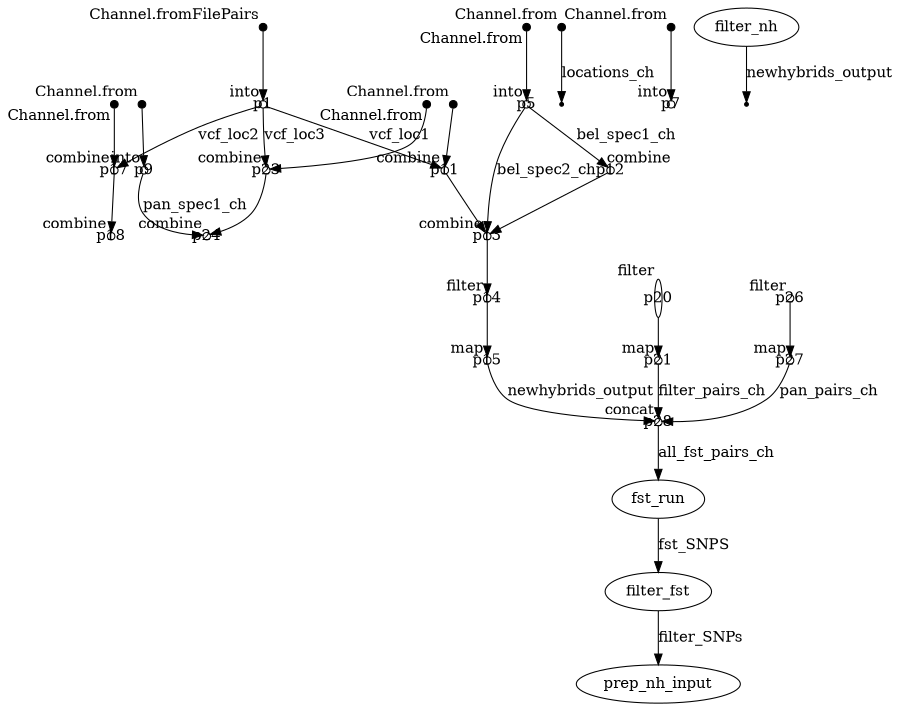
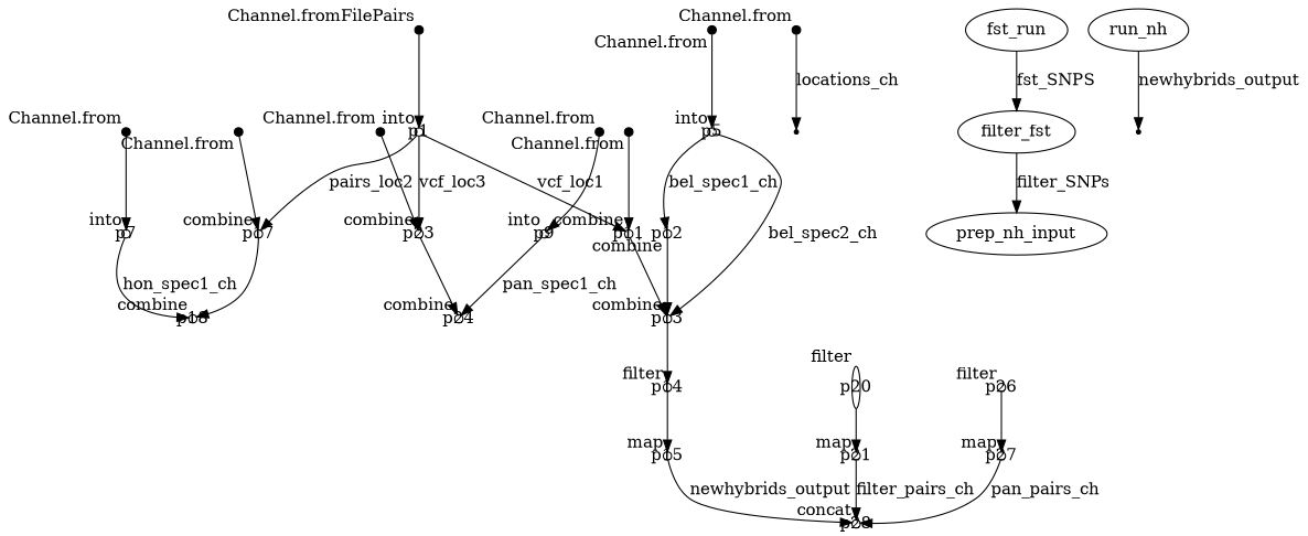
  digraph {
    node [fixedsize=true shape=circle xlabel=combine]
    p0 [shape=point width=0.1 xlabel="Channel.fromFilePairs"]
    p1 [width=0.1 xlabel=into]
    p17 [width=0.1]
    p23 [width=0.1]
    p11 [width=0.1]
    p18 [width=0.1]
    p24 [width=0.1]
    p13 [width=0.1]
    p12 [width=0.1]
    p2 [shape=point width=0.1 xlabel="Channel.from"]
    p3 [shape=point fixedsize="" xlabel=""]
    p4 [shape=point width=0.1 xlabel="Channel.from"]
    p5 [width=0.1 xlabel=into]
    p14 [width=0.1 xlabel=filter]
    p15 [width=0.1 xlabel=map]
    p6 [shape=point width=0.1 xlabel="Channel.from"]
    p7 [width=0.1 xlabel=into]
    p20 [shape=ellipse width=0.1 xlabel=filter]
    p21 [width=0.1 xlabel=map]
    p8 [shape=point width=0.1 xlabel="Channel.from"]
    p9 [width=0.1 xlabel=into]
    p26 [width=0.1 xlabel=filter]
    p27 [width=0.1 xlabel=map]
    p10 [shape=point width=0.1 xlabel="Channel.from"]
    p28 [width=0.1 xlabel=concat]
    n26 [label=fst_run fixedsize="" shape="" xlabel=""]
    n27 [label=filter_fst fixedsize="" shape="" xlabel=""]
    p16 [shape=point width=0.1 xlabel="Channel.from"]
    p22 [shape=point width=0.1 xlabel="Channel.from"]
    n30 [label=prep_nh_input fixedsize="" shape="" xlabel=""]
-   n31 [label=filter_nh fixedsize="" shape="" xlabel=""]
+   n31 [label=run_nh fixedsize="" shape="" xlabel=""]
    p33 [shape=point fixedsize="" xlabel=""]
    p0 -> p1
-   p1 -> p17 [label=vcf_loc2]
+   p1 -> p17 [label=pairs_loc2]
    p1 -> p23 [label=vcf_loc3]
    p1 -> p11 [label=vcf_loc1]
    p17 -> p18
    p23 -> p24
    p11 -> p13
    p13 -> p14
    p12 -> p13
    p2 -> p3 [label=locations_ch]
    p4 -> p5
    p5 -> p13 [label=bel_spec2_ch]
    p5 -> p12 [label=bel_spec1_ch]
    p14 -> p15
    p15 -> p28 [label=newhybrids_output]
    p6 -> p7
+   p7 -> p18 [label=hon_spec1_ch]
    p20 -> p21
    p21 -> p28 [label=filter_pairs_ch]
    p8 -> p9
    p9 -> p24 [label=pan_spec1_ch]
    p26 -> p27
    p27 -> p28 [label=pan_pairs_ch]
    p10 -> p11
-   p28 -> n26 [label=all_fst_pairs_ch]
    n26 -> n27 [label=fst_SNPS]
    n27 -> n30 [label=filter_SNPs]
    p16 -> p17
    p22 -> p23
    n31 -> p33 [label=newhybrids_output]
  }
